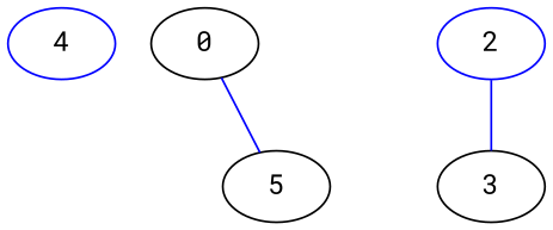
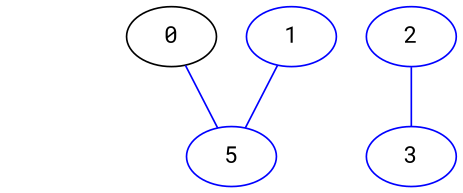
  strict graph {
    fontname="Roboto Mono"
    node [color=blue fontname="Roboto Mono"]
    edge [color=blue fontname="Roboto Mono"]
-   4
    0 [color=black]
-   5 [color=""]
-   3 [color=""]
+   5
+   1
+   3
    2
    0 -- 5
+   1 -- 5
    2 -- 3
  }
